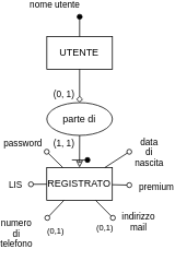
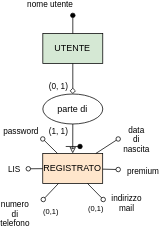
  <mxCell id="0" />
  <mxCell id="1" parent="0" />
  <mxCell id="2" value="(1, 1)" style="edgeStyle=elbowEdgeStyle;elbow=vertical;html=1;exitX=0.5;exitY=1;exitDx=0;exitDy=0;entryX=0.5;entryY=0;entryDx=0;entryDy=0;endArrow=classic;endFill=0;rounded=0;jumpStyle=arc;startArrow=none;" parent="1" source="22" target="4" edge="1"><mxGeometry x="-0.493" y="-19" relative="1" as="geometry"><mxPoint as="offset" /></mxGeometry></mxCell>
- <mxCell id="3" value="UTENTE" style="whiteSpace=wrap;html=1;" parent="1" vertex="1"><mxGeometry x="39.39" y="44.18" width="80" height="40" as="geometry" /></mxCell>
- <mxCell id="4" value="REGISTRATO" style="whiteSpace=wrap;html=1;" parent="1" vertex="1"><mxGeometry x="39.28" y="204.31" width="80" height="40" as="geometry" /></mxCell>
+ <mxCell id="3" value="UTENTE" style="whiteSpace=wrap;html=1;fillColor=#d5e8d4;" parent="1" vertex="1"><mxGeometry x="39.39" y="44.18" width="80" height="40" as="geometry" /></mxCell>
+ <mxCell id="4" value="REGISTRATO" style="whiteSpace=wrap;html=1;fillColor=#ffe6cc;" parent="1" vertex="1"><mxGeometry x="39.28" y="204.31" width="80" height="40" as="geometry" /></mxCell>
  <mxCell id="5" value="" style="endArrow=oval;html=1;fillStyle=auto;strokeWidth=1;startSize=6;endSize=6;fillColor=#000000;startArrow=none;startFill=0;endFill=1;exitX=0.5;exitY=0;exitDx=0;exitDy=0;" parent="1" source="3" edge="1"><mxGeometry width="50" height="50" relative="1" as="geometry"><mxPoint x="219.42" y="625.2" as="sourcePoint" /><mxPoint x="79.42" y="20.02" as="targetPoint" /></mxGeometry></mxCell>
  <mxCell id="6" value="nome utente" style="edgeLabel;html=1;align=center;verticalAlign=middle;resizable=0;points=[];" parent="5" vertex="1" connectable="0"><mxGeometry x="0.479" y="1" relative="1" as="geometry"><mxPoint x="-30" y="-21" as="offset" /></mxGeometry></mxCell>
  <mxCell id="7" value="" style="endArrow=oval;html=1;fillStyle=auto;strokeWidth=1;startSize=6;endSize=6;fillColor=#000000;startArrow=none;startFill=0;endFill=0;" parent="1" source="4" edge="1"><mxGeometry width="50" height="50" relative="1" as="geometry"><mxPoint x="0.37" y="512.577" as="sourcePoint" /><mxPoint x="39.28" y="184.95" as="targetPoint" /></mxGeometry></mxCell>
  <mxCell id="8" value="password" style="edgeLabel;html=1;align=center;verticalAlign=middle;resizable=0;points=[];" parent="7" vertex="1" connectable="0"><mxGeometry x="0.479" y="1" relative="1" as="geometry"><mxPoint x="-34" y="-16" as="offset" /></mxGeometry></mxCell>
  <mxCell id="9" value="" style="endArrow=oval;html=1;fillStyle=auto;strokeWidth=1;startSize=6;endSize=6;fillColor=#000000;startArrow=none;startFill=0;endFill=0;" parent="1" source="4" edge="1"><mxGeometry width="50" height="50" relative="1" as="geometry"><mxPoint x="15.37" y="505.91" as="sourcePoint" /><mxPoint x="120" y="265.77" as="targetPoint" /></mxGeometry></mxCell>
  <mxCell id="10" value="indirizzo&lt;br&gt;mail" style="edgeLabel;html=1;align=center;verticalAlign=middle;resizable=0;points=[];" parent="9" vertex="1" connectable="0"><mxGeometry x="0.479" y="1" relative="1" as="geometry"><mxPoint x="35" y="11" as="offset" /></mxGeometry></mxCell>
  <mxCell id="11" value="" style="endArrow=oval;html=1;fillStyle=auto;strokeWidth=1;startSize=6;endSize=6;fillColor=#000000;startArrow=none;startFill=0;endFill=0;" parent="1" source="4" edge="1"><mxGeometry width="50" height="50" relative="1" as="geometry"><mxPoint x="90.356" y="204.31" as="sourcePoint" /><mxPoint x="40" y="265.77" as="targetPoint" /></mxGeometry></mxCell>
  <mxCell id="12" value="numero&lt;br&gt;di&lt;br&gt;telefono" style="edgeLabel;html=1;align=center;verticalAlign=middle;resizable=0;points=[];" parent="11" vertex="1" connectable="0"><mxGeometry x="0.479" y="1" relative="1" as="geometry"><mxPoint x="-44" y="24" as="offset" /></mxGeometry></mxCell>
  <mxCell id="13" value="" style="endArrow=oval;html=1;fillStyle=auto;strokeWidth=1;startSize=6;endSize=6;fillColor=#000000;startArrow=none;startFill=0;endFill=0;" parent="1" source="4" edge="1"><mxGeometry width="50" height="50" relative="1" as="geometry"><mxPoint x="35.37" y="525.91" as="sourcePoint" /><mxPoint x="140" y="185" as="targetPoint" /></mxGeometry></mxCell>
  <mxCell id="14" value="data&lt;br&gt;di&lt;br&gt;nascita" style="edgeLabel;html=1;align=center;verticalAlign=middle;resizable=0;points=[];" parent="13" vertex="1" connectable="0"><mxGeometry x="0.479" y="1" relative="1" as="geometry"><mxPoint x="32" y="-4" as="offset" /></mxGeometry></mxCell>
  <mxCell id="15" value="" style="endArrow=oval;html=1;fillStyle=auto;strokeWidth=1;startSize=6;endSize=6;fillColor=#000000;startArrow=none;startFill=0;endFill=0;" parent="1" source="4" edge="1"><mxGeometry width="50" height="50" relative="1" as="geometry"><mxPoint x="69.95" y="213.73" as="sourcePoint" /><mxPoint x="20" y="224.77" as="targetPoint" /></mxGeometry></mxCell>
  <mxCell id="16" value="LIS" style="edgeLabel;html=1;align=center;verticalAlign=middle;resizable=0;points=[];" parent="15" vertex="1" connectable="0"><mxGeometry x="0.479" y="1" relative="1" as="geometry"><mxPoint x="-25" y="-1" as="offset" /></mxGeometry></mxCell>
  <mxCell id="17" value="" style="endArrow=oval;html=1;fillStyle=auto;strokeWidth=1;startSize=6;endSize=6;fillColor=#000000;startArrow=none;startFill=0;endFill=0;" parent="1" source="4" edge="1"><mxGeometry width="50" height="50" relative="1" as="geometry"><mxPoint x="108.965" y="254.31" as="sourcePoint" /><mxPoint x="140" y="225.77" as="targetPoint" /></mxGeometry></mxCell>
  <mxCell id="18" value="premium" style="edgeLabel;html=1;align=center;verticalAlign=middle;resizable=0;points=[];" parent="17" vertex="1" connectable="0"><mxGeometry x="0.479" y="1" relative="1" as="geometry"><mxPoint x="38" y="3" as="offset" /></mxGeometry></mxCell>
  <mxCell id="19" value="&lt;font style=&quot;font-size: 10px;&quot;&gt;(0,1)&lt;/font&gt;" style="text;html=1;align=center;verticalAlign=middle;resizable=0;points=[];autosize=1;strokeColor=none;fillColor=none;" parent="1" vertex="1"><mxGeometry x="30" y="265.77" width="40" height="30" as="geometry" /></mxCell>
  <mxCell id="20" value="(0,1)" style="text;html=1;align=center;verticalAlign=middle;resizable=0;points=[];autosize=1;strokeColor=none;fillColor=none;fontSize=10;" parent="1" vertex="1"><mxGeometry x="90" y="265.77" width="39" height="24" as="geometry" /></mxCell>
  <mxCell id="21" value="(0, 1)" style="edgeStyle=elbowEdgeStyle;elbow=vertical;html=1;exitX=0.5;exitY=1;exitDx=0;exitDy=0;entryX=0.5;entryY=0;entryDx=0;entryDy=0;endArrow=diamond;endFill=0;rounded=0;jumpStyle=arc;" parent="1" source="3" target="22" edge="1"><mxGeometry x="0.51" y="-19" relative="1" as="geometry"><mxPoint x="79.39" y="84.18" as="sourcePoint" /><mxPoint x="79.28" y="244.31" as="targetPoint" /><mxPoint as="offset" /></mxGeometry></mxCell>
  <mxCell id="22" value="parte di" style="ellipse;whiteSpace=wrap;html=1;" parent="1" vertex="1"><mxGeometry x="39.39" y="125" width="80" height="40" as="geometry" /></mxCell>
  <mxCell id="23" value="" style="endArrow=oval;html=1;fillStyle=auto;strokeWidth=1;startSize=6;endSize=6;fillColor=#000000;startArrow=none;startFill=0;endFill=1;" parent="1" edge="1"><mxGeometry width="50" height="50" relative="1" as="geometry"><mxPoint x="70" y="195" as="sourcePoint" /><mxPoint x="89" y="195" as="targetPoint" /></mxGeometry></mxCell>
